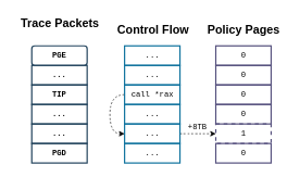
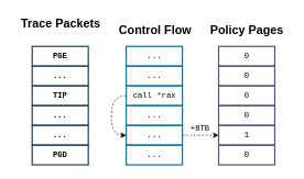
  <mxCell id="0" />
  <mxCell id="1" parent="0" />
  <mxCell id="2" value="Control Flow" style="text;html=1;align=center;verticalAlign=middle;resizable=0;points=[];autosize=1;fontSize=18;fontStyle=1" vertex="1" parent="1"><mxGeometry x="168.5" y="30" width="130" height="30" as="geometry" /></mxCell>
  <mxCell id="3" value="Trace Packets" style="text;html=1;align=center;verticalAlign=middle;resizable=0;points=[];autosize=1;fontSize=18;fontStyle=1" vertex="1" parent="1"><mxGeometry x="20.5" y="20" width="140" height="30" as="geometry" /></mxCell>
  <mxCell id="4" value="Policy Pages" style="text;html=1;align=center;verticalAlign=middle;resizable=0;points=[];autosize=1;fontSize=18;fontStyle=1" vertex="1" parent="1"><mxGeometry x="308" y="30" width="130" height="30" as="geometry" /></mxCell>
  <mxCell id="5" value="..." style="rounded=0;whiteSpace=wrap;html=1;strokeColor=#10739e;strokeWidth=2;fillColor=none;fontSize=12;fontFamily=Courier New;" vertex="1" parent="1"><mxGeometry x="190.5" y="70" width="85" height="30" as="geometry" /></mxCell>
  <mxCell id="6" value="..." style="rounded=0;whiteSpace=wrap;html=1;strokeColor=#10739e;strokeWidth=2;fillColor=none;fontSize=12;fontFamily=Courier New;" vertex="1" parent="1"><mxGeometry x="190.5" y="100" width="85" height="30" as="geometry" /></mxCell>
  <mxCell id="7" style="edgeStyle=orthogonalEdgeStyle;curved=1;rounded=0;orthogonalLoop=1;jettySize=auto;html=1;exitX=0;exitY=0.5;exitDx=0;exitDy=0;entryX=0;entryY=0.5;entryDx=0;entryDy=0;dashed=1;startArrow=none;startFill=0;endArrow=classic;endFill=1;strokeWidth=1;fontFamily=Courier New;fontSize=12;fontColor=#FF0000;" edge="1" parent="1" source="8" target="16"><mxGeometry relative="1" as="geometry"><Array as="points"><mxPoint x="168" y="145" /><mxPoint x="168" y="205" /></Array></mxGeometry></mxCell>
  <mxCell id="8" value="&lt;span&gt;call *rax&lt;/span&gt;" style="rounded=0;whiteSpace=wrap;html=1;strokeColor=#10739e;strokeWidth=2;fillColor=none;fontSize=12;fontFamily=Courier New;" vertex="1" parent="1"><mxGeometry x="190.5" y="130" width="85" height="30" as="geometry" /></mxCell>
  <mxCell id="9" value="..." style="rounded=0;whiteSpace=wrap;html=1;strokeColor=#10739e;strokeWidth=2;fillColor=none;fontSize=12;fontFamily=Courier New;" vertex="1" parent="1"><mxGeometry x="190.5" y="160" width="85" height="30" as="geometry" /></mxCell>
- <mxCell id="10" value="PGE" style="whiteSpace=wrap;html=1;strokeWidth=2;fontSize=12;fontFamily=Courier New;fontStyle=1;strokeColor=#23445d;fillColor=none;rounded=1;" vertex="1" parent="1"><mxGeometry x="48" y="70" width="85" height="30" as="geometry" /></mxCell>
+ <mxCell id="10" value="PGE" style="rounded=0;whiteSpace=wrap;html=1;strokeWidth=2;fontSize=12;fontFamily=Courier New;fontStyle=1;strokeColor=#23445d;fillColor=none;" vertex="1" parent="1"><mxGeometry x="48" y="70" width="85" height="30" as="geometry" /></mxCell>
  <mxCell id="11" value="..." style="rounded=0;whiteSpace=wrap;html=1;strokeWidth=2;fontSize=12;fontFamily=Courier New;fontStyle=1;strokeColor=#23445d;fillColor=none;" vertex="1" parent="1"><mxGeometry x="48" y="160" width="85" height="30" as="geometry" /></mxCell>
  <mxCell id="12" value="..." style="rounded=0;whiteSpace=wrap;html=1;strokeWidth=2;fontSize=12;fontFamily=Courier New;fontStyle=1;strokeColor=#23445d;fillColor=none;" vertex="1" parent="1"><mxGeometry x="48" y="100" width="85" height="30" as="geometry" /></mxCell>
  <mxCell id="13" value="TIP" style="rounded=0;whiteSpace=wrap;html=1;strokeWidth=2;fontSize=12;fontFamily=Courier New;fontStyle=1;strokeColor=#23445d;fillColor=none;" vertex="1" parent="1"><mxGeometry x="48" y="130" width="85" height="30" as="geometry" /></mxCell>
  <mxCell id="14" value="..." style="rounded=0;whiteSpace=wrap;html=1;strokeWidth=2;fontSize=12;fontFamily=Courier New;fontStyle=1;strokeColor=#23445d;fillColor=none;" vertex="1" parent="1"><mxGeometry x="48" y="190" width="85" height="30" as="geometry" /></mxCell>
  <mxCell id="15" style="edgeStyle=orthogonalEdgeStyle;curved=1;rounded=0;orthogonalLoop=1;jettySize=auto;html=1;exitX=1;exitY=0.5;exitDx=0;exitDy=0;dashed=1;startArrow=none;startFill=0;endArrow=classic;endFill=1;strokeWidth=1;fontFamily=Courier New;fontSize=12;fontColor=#FF0000;" edge="1" parent="1" source="16" target="21"><mxGeometry relative="1" as="geometry" /></mxCell>
  <mxCell id="16" value="..." style="rounded=0;whiteSpace=wrap;html=1;strokeColor=#10739e;strokeWidth=2;fillColor=none;fontSize=12;fontFamily=Courier New;" vertex="1" parent="1"><mxGeometry x="190.5" y="190" width="85" height="30" as="geometry" /></mxCell>
  <mxCell id="17" value="0" style="rounded=0;whiteSpace=wrap;html=1;strokeWidth=2;fontSize=12;fontFamily=Courier New;strokeColor=#56517e;fillColor=none;" vertex="1" parent="1"><mxGeometry x="330.5" y="70" width="85" height="30" as="geometry" /></mxCell>
  <mxCell id="18" value="0" style="rounded=0;whiteSpace=wrap;html=1;strokeWidth=2;fontSize=12;fontFamily=Courier New;strokeColor=#56517e;fillColor=none;" vertex="1" parent="1"><mxGeometry x="330.5" y="100" width="85" height="30" as="geometry" /></mxCell>
  <mxCell id="19" value="&lt;span&gt;0&lt;/span&gt;" style="rounded=0;whiteSpace=wrap;html=1;strokeWidth=2;fontSize=12;fontFamily=Courier New;strokeColor=#56517e;fillColor=none;" vertex="1" parent="1"><mxGeometry x="330.5" y="130" width="85" height="30" as="geometry" /></mxCell>
  <mxCell id="20" value="0" style="rounded=0;whiteSpace=wrap;html=1;strokeWidth=2;fontSize=12;fontFamily=Courier New;strokeColor=#56517e;fillColor=none;" vertex="1" parent="1"><mxGeometry x="330.5" y="160" width="85" height="30" as="geometry" /></mxCell>
- <mxCell id="21" value="1" style="rounded=0;whiteSpace=wrap;html=1;strokeWidth=2;fontSize=12;fontFamily=Courier New;strokeColor=#56517e;fillColor=none;dashed=1;" vertex="1" parent="1"><mxGeometry x="330.5" y="190" width="85" height="30" as="geometry" /></mxCell>
+ <mxCell id="21" value="1" style="rounded=0;whiteSpace=wrap;html=1;strokeWidth=2;fontSize=12;fontFamily=Courier New;strokeColor=#56517e;fillColor=none;" vertex="1" parent="1"><mxGeometry x="330.5" y="190" width="85" height="30" as="geometry" /></mxCell>
  <mxCell id="22" value="..." style="rounded=0;whiteSpace=wrap;html=1;strokeColor=#10739e;strokeWidth=2;fillColor=none;fontSize=12;fontFamily=Courier New;" vertex="1" parent="1"><mxGeometry x="190.5" y="220" width="85" height="30" as="geometry" /></mxCell>
  <mxCell id="23" value="0" style="rounded=0;whiteSpace=wrap;html=1;strokeWidth=2;fontSize=12;fontFamily=Courier New;strokeColor=#56517e;fillColor=none;" vertex="1" parent="1"><mxGeometry x="330.5" y="220" width="85" height="30" as="geometry" /></mxCell>
  <mxCell id="24" value="PGD" style="rounded=0;whiteSpace=wrap;html=1;strokeWidth=2;fontSize=12;fontFamily=Courier New;fontStyle=1;strokeColor=#23445d;fillColor=none;" vertex="1" parent="1"><mxGeometry x="48" y="220" width="85" height="30" as="geometry" /></mxCell>
  <mxCell id="25" value="+8TB" style="text;html=1;align=center;verticalAlign=middle;resizable=0;points=[];autosize=1;fontSize=12;fontFamily=Courier New;" vertex="1" parent="1"><mxGeometry x="282" y="186" width="40" height="20" as="geometry" /></mxCell>
